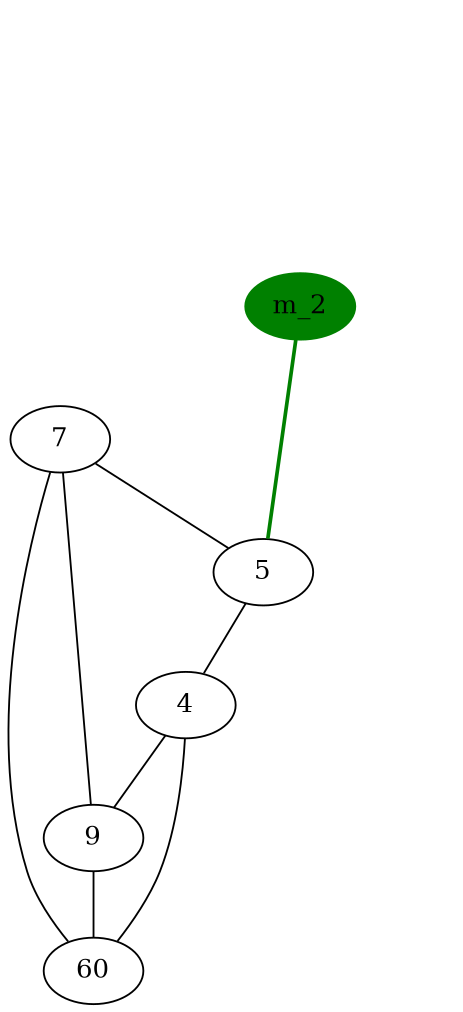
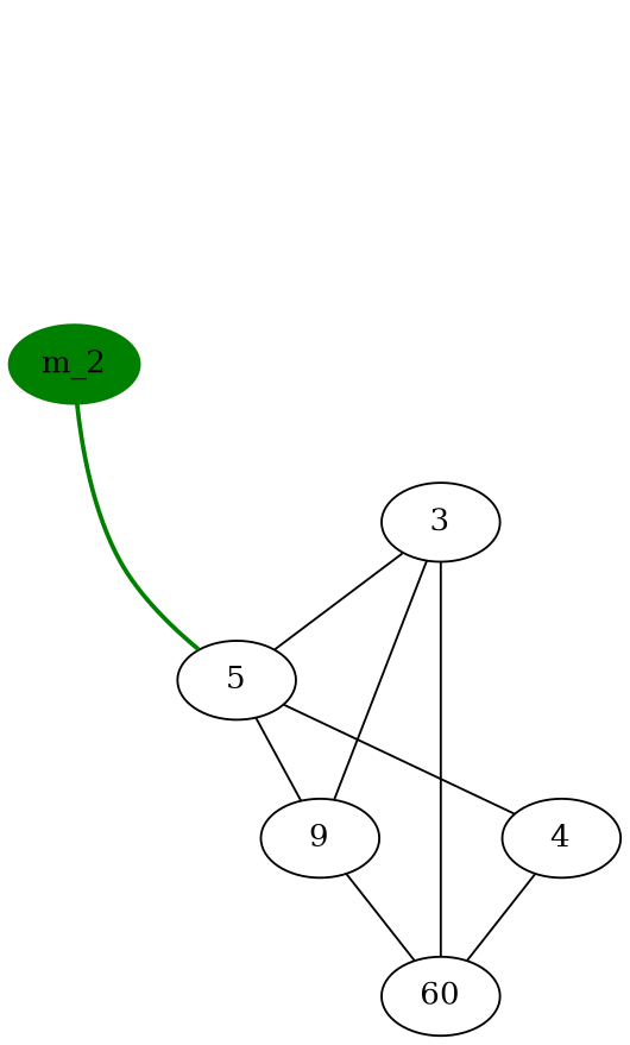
  graph {
    edge [color=transparent]
    6 [color=transparent fontcolor=transparent]
    1 [color=transparent fontcolor=transparent]
    m_1 [color=transparent fontcolor=transparent]
    m_2 [color="#008000" style=filled]
    8 [color=transparent fontcolor=transparent]
    2 [color=transparent fontcolor=transparent]
    5
-   3 [label=7]
+   3
    4
    9
    n11 [label=60]
    6 -- 1
    6 -- m_1
    6 -- m_2
    6 -- 8
    1 -- 2
    m_1 -- 2
    m_2 -- 5 [color="#008000" style=bold]
    8 -- 5
    2 -- 5
    2 -- 3
    2 -- 4
    5 -- 4 [color=""]
    3 -- 5 [color=""]
    3 -- 9 [color=""]
    3 -- n11 [color=""]
-   4 -- 9 [color=""]
+   5 -- 9 [color=""]
    4 -- n11 [color=""]
    9 -- n11 [color=""]
  }
